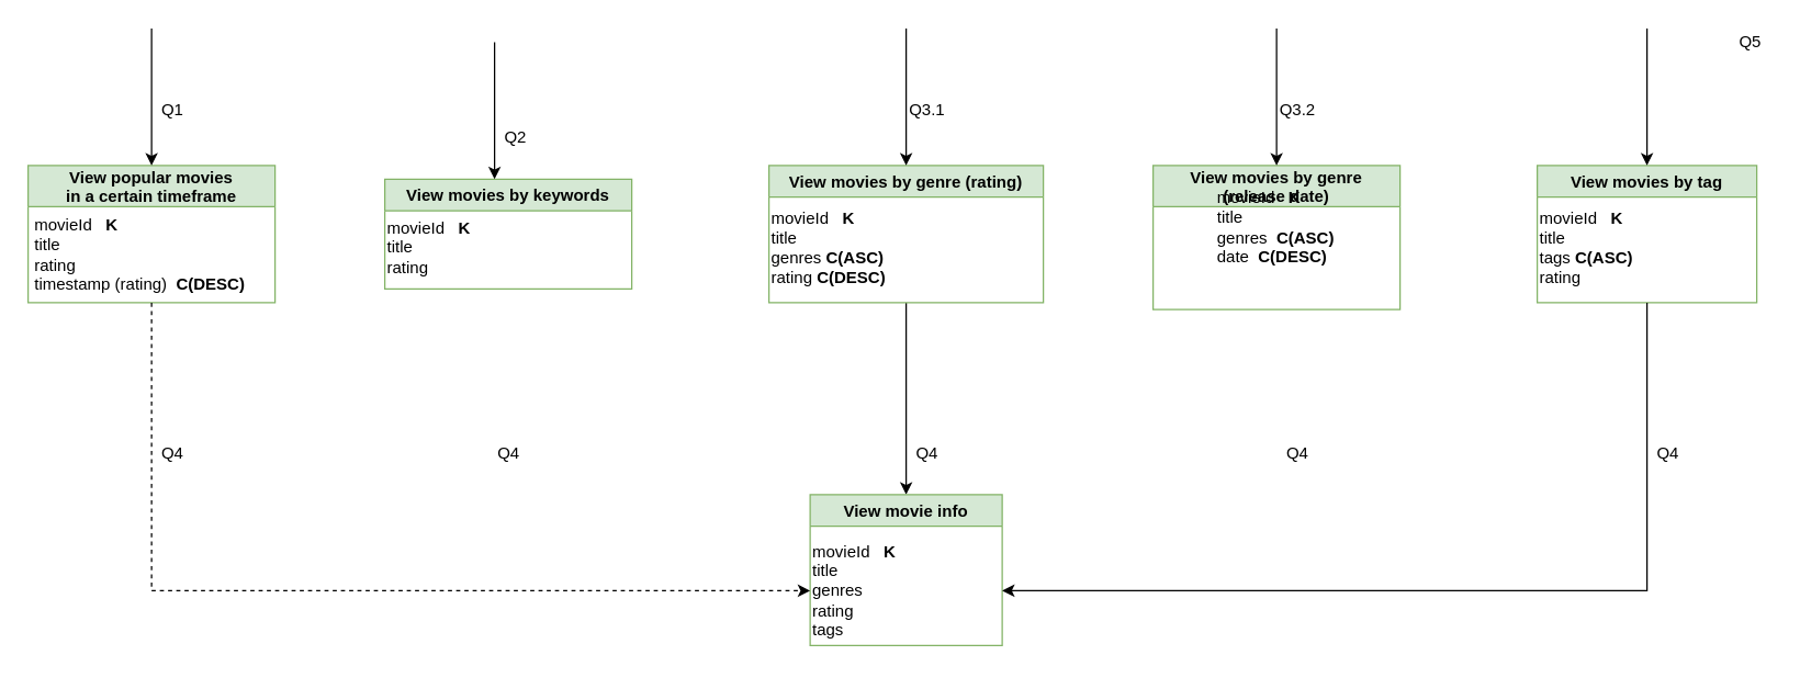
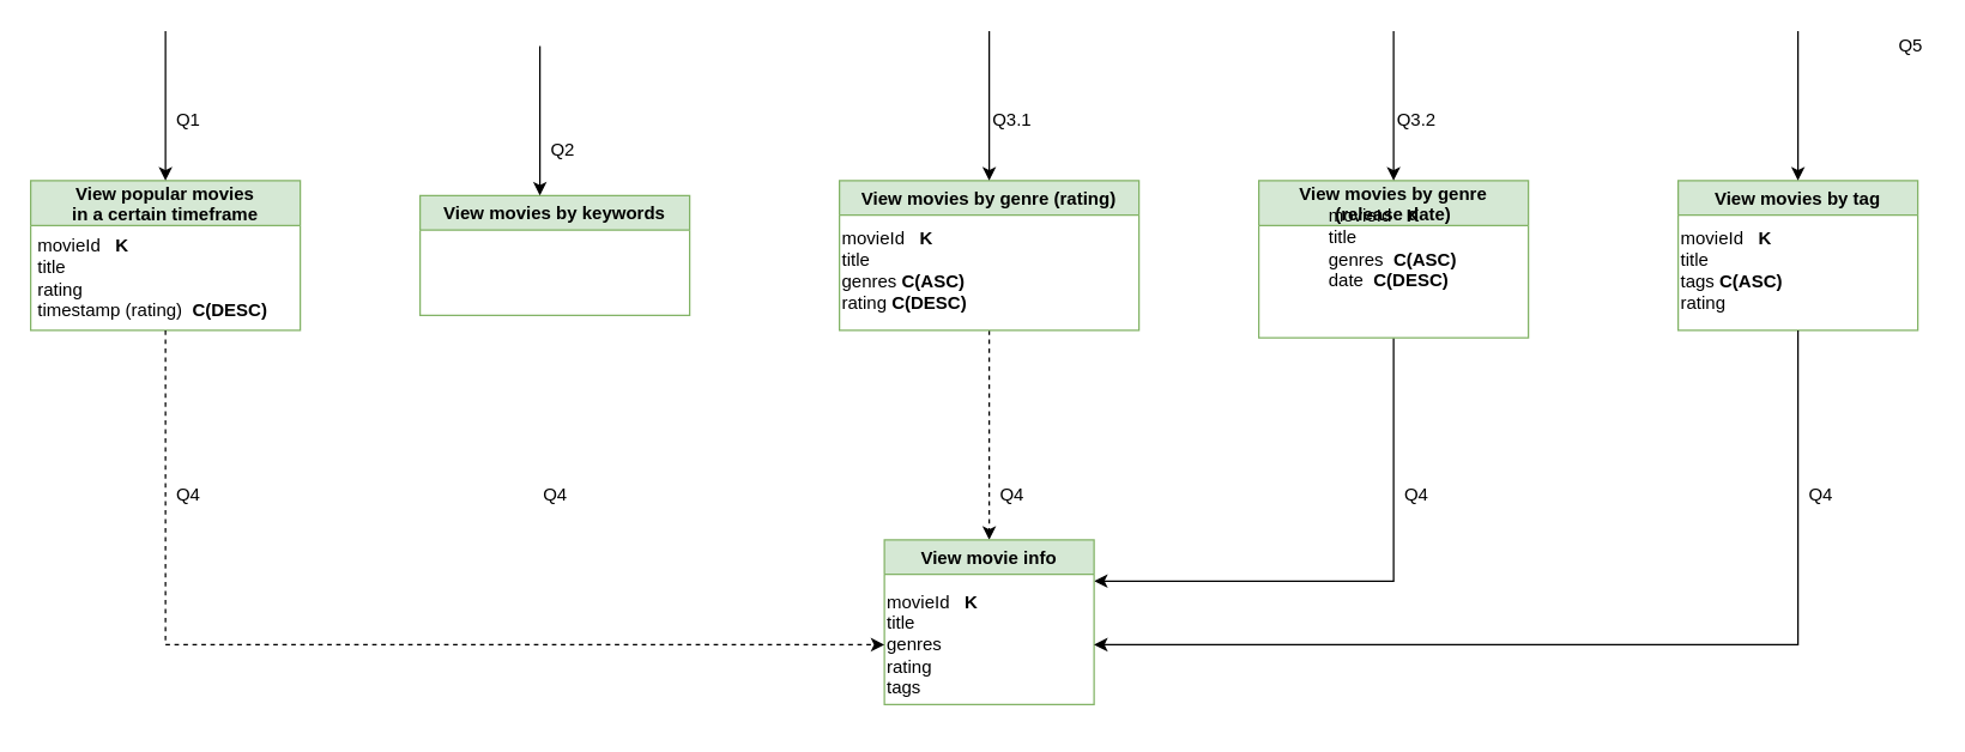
  <mxCell id="0" />
  <mxCell id="1" parent="0" />
  <mxCell id="2" value="View popular movies &#10;in a certain timeframe" style="swimlane;startSize=30;fillColor=#d5e8d4;strokeColor=#82b366;" parent="1" vertex="1"><mxGeometry x="20" y="120" width="180" height="100" as="geometry"><mxRectangle x="-10" width="280" height="23" as="alternateBounds" /></mxGeometry></mxCell>
  <mxCell id="3" value="movieId&amp;nbsp; &amp;nbsp;&lt;b&gt;K&lt;br&gt;&lt;/b&gt;title&lt;br&gt;rating&lt;br&gt;timestamp (rating)&amp;nbsp; &lt;b&gt;C(DESC)&lt;/b&gt;" style="text;html=1;strokeColor=none;fillColor=none;align=left;verticalAlign=middle;whiteSpace=wrap;rounded=0;" parent="2" vertex="1"><mxGeometry x="3" y="30" width="160" height="70" as="geometry" /></mxCell>
  <mxCell id="4" value="View movies by keywords" style="swimlane;fillColor=#d5e8d4;strokeColor=#82b366;" parent="1" vertex="1"><mxGeometry x="280" y="130" width="180" height="80" as="geometry" /></mxCell>
- <mxCell id="5" value="movieId&amp;nbsp; &amp;nbsp;&lt;b&gt;K&lt;/b&gt;&lt;br&gt;title&lt;br&gt;rating" style="text;html=1;strokeColor=none;fillColor=none;align=left;verticalAlign=middle;whiteSpace=wrap;rounded=0;" parent="4" vertex="1"><mxGeometry y="25" width="70" height="50" as="geometry" /></mxCell>
- <mxCell id="6" style="edgeStyle=orthogonalEdgeStyle;rounded=0;orthogonalLoop=1;jettySize=auto;html=1;" parent="1" source="7" target="12" edge="1"><mxGeometry relative="1" as="geometry" /></mxCell>
+ <mxCell id="6" style="edgeStyle=orthogonalEdgeStyle;rounded=0;orthogonalLoop=1;jettySize=auto;html=1;dashed=1;" parent="1" source="7" target="12" edge="1"><mxGeometry relative="1" as="geometry" /></mxCell>
  <mxCell id="7" value="View movies by genre (rating)" style="swimlane;fillColor=#d5e8d4;strokeColor=#82b366;" parent="1" vertex="1"><mxGeometry x="560" y="120" width="200" height="100" as="geometry" /></mxCell>
  <mxCell id="8" value="movieId&amp;nbsp; &amp;nbsp;&lt;b&gt;K&lt;br&gt;&lt;/b&gt;title&lt;br&gt;genres &lt;b&gt;C(ASC)&lt;/b&gt;&lt;br&gt;rating &lt;b&gt;C(DESC)&lt;/b&gt;" style="text;html=1;strokeColor=none;fillColor=none;align=left;verticalAlign=middle;whiteSpace=wrap;rounded=0;" parent="7" vertex="1"><mxGeometry y="20" width="110" height="80" as="geometry" /></mxCell>
+ <mxCell id="9" style="edgeStyle=orthogonalEdgeStyle;rounded=0;orthogonalLoop=1;jettySize=auto;html=1;entryX=1;entryY=0.25;entryDx=0;entryDy=0;" parent="1" source="10" target="12" edge="1"><mxGeometry relative="1" as="geometry"><Array as="points"><mxPoint x="930" y="388" /></Array></mxGeometry></mxCell>
  <mxCell id="10" value="View movies by genre &#10;(release date)" style="swimlane;startSize=30;fillColor=#d5e8d4;strokeColor=#82b366;" parent="1" vertex="1"><mxGeometry x="840" y="120" width="180" height="105" as="geometry" /></mxCell>
  <mxCell id="11" value="movieId&amp;nbsp; &amp;nbsp;&lt;b&gt;K&lt;br&gt;&lt;/b&gt;title&lt;br&gt;genres&amp;nbsp;&amp;nbsp;&lt;b&gt;C(ASC)&lt;/b&gt;&lt;br&gt;date&amp;nbsp; &lt;b&gt;C(DESC)&lt;/b&gt;" style="text;html=1;strokeColor=none;fillColor=none;align=left;verticalAlign=middle;whiteSpace=wrap;rounded=0;" parent="10" vertex="1"><mxGeometry x="45" y="5" width="129" height="80" as="geometry" /></mxCell>
  <mxCell id="12" value="View movie info" style="swimlane;fillColor=#d5e8d4;strokeColor=#82b366;" parent="1" vertex="1"><mxGeometry x="590" y="360" width="140" height="110" as="geometry" /></mxCell>
  <mxCell id="13" value="movieId&amp;nbsp; &amp;nbsp;&lt;b&gt;K&lt;/b&gt;&lt;br&gt;title&lt;br&gt;genres&lt;br&gt;rating&lt;br&gt;tags" style="text;html=1;strokeColor=none;fillColor=none;align=left;verticalAlign=middle;whiteSpace=wrap;rounded=0;" parent="12" vertex="1"><mxGeometry y="20" width="90" height="100" as="geometry" /></mxCell>
  <mxCell id="14" value="View movies by tag" style="swimlane;fillColor=#d5e8d4;strokeColor=#82b366;" parent="1" vertex="1"><mxGeometry x="1120" y="120" width="160" height="100" as="geometry" /></mxCell>
  <mxCell id="15" value="movieId&amp;nbsp; &amp;nbsp;&lt;b&gt;K&lt;/b&gt;&lt;br&gt;title&lt;br&gt;tags&amp;nbsp;&lt;b&gt;C(ASC)&lt;/b&gt;&lt;br&gt;rating" style="text;html=1;strokeColor=none;fillColor=none;align=left;verticalAlign=middle;whiteSpace=wrap;rounded=0;" parent="14" vertex="1"><mxGeometry y="30" width="80" height="60" as="geometry" /></mxCell>
  <mxCell id="16" style="edgeStyle=orthogonalEdgeStyle;rounded=0;orthogonalLoop=1;jettySize=auto;html=1;dashed=1;" parent="1" source="3" target="13" edge="1"><mxGeometry relative="1" as="geometry"><Array as="points"><mxPoint x="110" y="430" /></Array></mxGeometry></mxCell>
  <mxCell id="17" style="edgeStyle=orthogonalEdgeStyle;rounded=0;orthogonalLoop=1;jettySize=auto;html=1;" parent="1" edge="1"><mxGeometry relative="1" as="geometry"><mxPoint x="1200" y="220" as="sourcePoint" /><mxPoint x="730" y="430" as="targetPoint" /><Array as="points"><mxPoint x="1200" y="430" /></Array></mxGeometry></mxCell>
  <mxCell id="18" value="Q4" style="text;html=1;align=center;verticalAlign=middle;resizable=0;points=[];autosize=1;strokeColor=none;fillColor=none;" parent="1" vertex="1"><mxGeometry x="110" y="320" width="30" height="20" as="geometry" /></mxCell>
  <mxCell id="19" value="Q4" style="text;html=1;align=center;verticalAlign=middle;resizable=0;points=[];autosize=1;strokeColor=none;fillColor=none;" parent="1" vertex="1"><mxGeometry x="355" y="320" width="30" height="20" as="geometry" /></mxCell>
  <mxCell id="20" value="Q4" style="text;html=1;align=center;verticalAlign=middle;resizable=0;points=[];autosize=1;strokeColor=none;fillColor=none;" parent="1" vertex="1"><mxGeometry x="660" y="320" width="30" height="20" as="geometry" /></mxCell>
  <mxCell id="21" value="Q4" style="text;html=1;align=center;verticalAlign=middle;resizable=0;points=[];autosize=1;strokeColor=none;fillColor=none;" parent="1" vertex="1"><mxGeometry x="930" y="320" width="30" height="20" as="geometry" /></mxCell>
  <mxCell id="22" value="Q4" style="text;html=1;align=center;verticalAlign=middle;resizable=0;points=[];autosize=1;strokeColor=none;fillColor=none;" parent="1" vertex="1"><mxGeometry x="1200" y="320" width="30" height="20" as="geometry" /></mxCell>
  <mxCell id="23" value="" style="endArrow=classic;html=1;rounded=0;entryX=0.5;entryY=0;entryDx=0;entryDy=0;" parent="1" target="2" edge="1"><mxGeometry width="50" height="50" relative="1" as="geometry"><mxPoint x="110" y="20" as="sourcePoint" /><mxPoint x="110" y="-10" as="targetPoint" /></mxGeometry></mxCell>
  <mxCell id="24" value="Q1" style="text;html=1;align=center;verticalAlign=middle;resizable=0;points=[];autosize=1;strokeColor=none;fillColor=none;" parent="1" vertex="1"><mxGeometry x="110" y="70" width="30" height="20" as="geometry" /></mxCell>
  <mxCell id="25" value="" style="endArrow=classic;html=1;rounded=0;entryX=0.5;entryY=0;entryDx=0;entryDy=0;" parent="1" edge="1"><mxGeometry width="50" height="50" relative="1" as="geometry"><mxPoint x="360" y="30" as="sourcePoint" /><mxPoint x="360" y="130" as="targetPoint" /></mxGeometry></mxCell>
  <mxCell id="26" value="Q2" style="text;html=1;align=center;verticalAlign=middle;resizable=0;points=[];autosize=1;strokeColor=none;fillColor=none;" parent="1" vertex="1"><mxGeometry x="360" y="90" width="30" height="20" as="geometry" /></mxCell>
  <mxCell id="27" value="" style="endArrow=classic;html=1;rounded=0;entryX=0.5;entryY=0;entryDx=0;entryDy=0;" parent="1" edge="1"><mxGeometry width="50" height="50" relative="1" as="geometry"><mxPoint x="660" y="20" as="sourcePoint" /><mxPoint x="660" y="120" as="targetPoint" /></mxGeometry></mxCell>
  <mxCell id="28" value="Q3.1" style="text;html=1;align=center;verticalAlign=middle;resizable=0;points=[];autosize=1;strokeColor=none;fillColor=none;" parent="1" vertex="1"><mxGeometry x="655" y="70" width="40" height="20" as="geometry" /></mxCell>
  <mxCell id="29" value="" style="endArrow=classic;html=1;rounded=0;entryX=0.5;entryY=0;entryDx=0;entryDy=0;" parent="1" edge="1"><mxGeometry width="50" height="50" relative="1" as="geometry"><mxPoint x="930" y="20" as="sourcePoint" /><mxPoint x="930" y="120" as="targetPoint" /></mxGeometry></mxCell>
  <mxCell id="30" value="Q3.2" style="text;html=1;align=center;verticalAlign=middle;resizable=0;points=[];autosize=1;strokeColor=none;fillColor=none;" parent="1" vertex="1"><mxGeometry x="925" y="70" width="40" height="20" as="geometry" /></mxCell>
  <mxCell id="31" value="" style="endArrow=classic;html=1;rounded=0;entryX=0.5;entryY=0;entryDx=0;entryDy=0;" parent="1" edge="1"><mxGeometry width="50" height="50" relative="1" as="geometry"><mxPoint x="1200" y="20" as="sourcePoint" /><mxPoint x="1200" y="120" as="targetPoint" /></mxGeometry></mxCell>
  <mxCell id="32" value="Q5" style="text;html=1;align=center;verticalAlign=middle;resizable=0;points=[];autosize=1;strokeColor=none;fillColor=none;" parent="1" vertex="1"><mxGeometry x="1260" y="20" width="30" height="20" as="geometry" /></mxCell>
